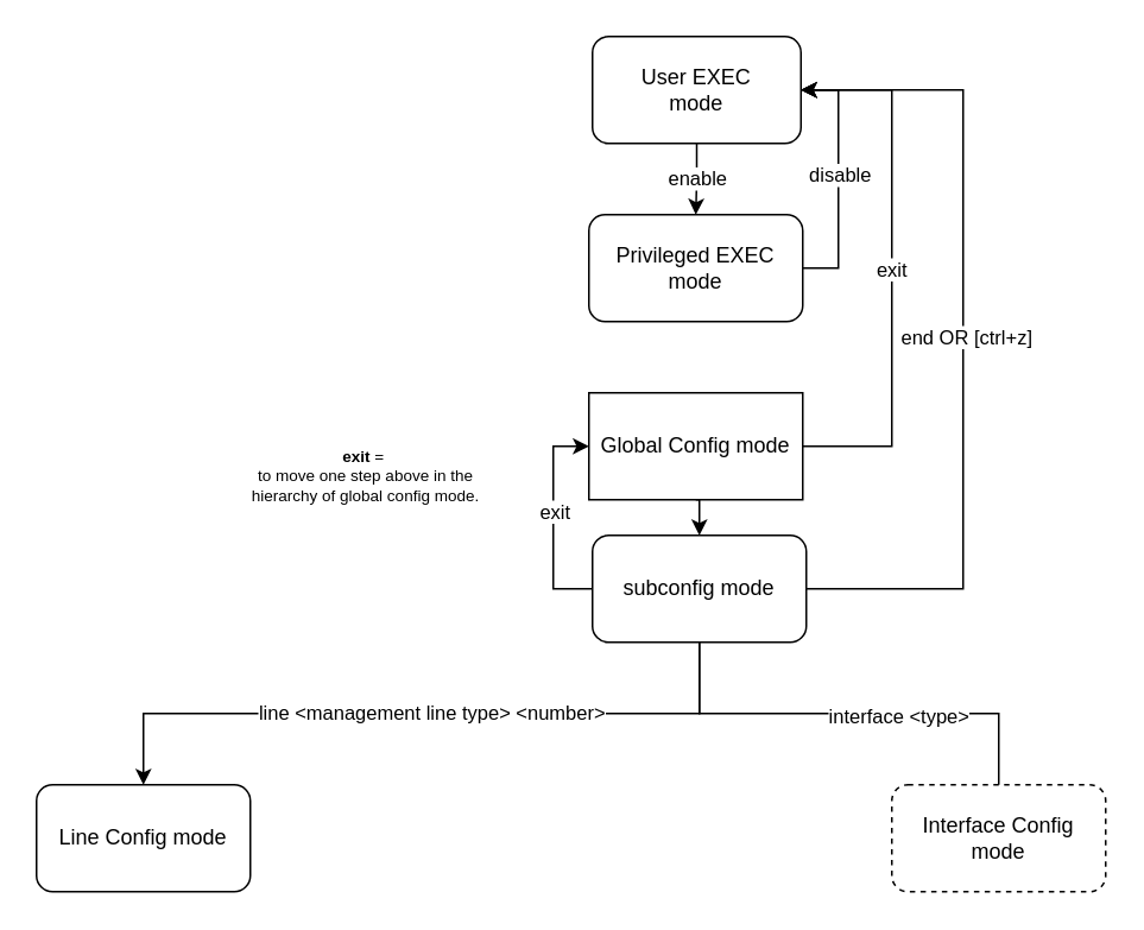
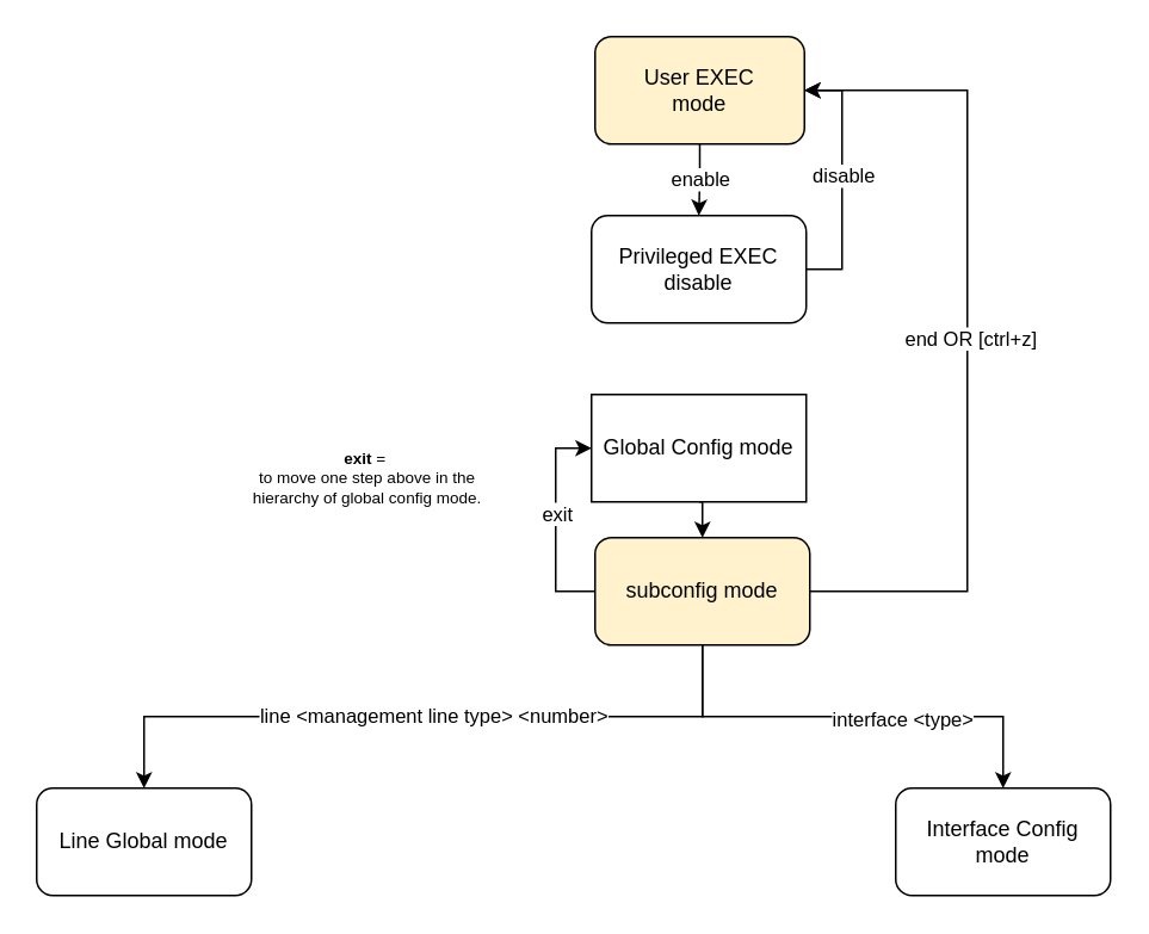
  <mxCell id="0" />
  <mxCell id="1" parent="0" />
  <mxCell id="2" style="edgeStyle=orthogonalEdgeStyle;rounded=0;orthogonalLoop=1;jettySize=auto;html=1;exitX=0.5;exitY=1;exitDx=0;exitDy=0;entryX=0.5;entryY=0;entryDx=0;entryDy=0;" edge="1" parent="1" source="4" target="7"><mxGeometry relative="1" as="geometry" /></mxCell>
  <mxCell id="3" value="enable" style="edgeLabel;html=1;align=center;verticalAlign=middle;resizable=0;points=[];" vertex="1" connectable="0" parent="2"><mxGeometry x="-0.052" relative="1" as="geometry"><mxPoint as="offset" /></mxGeometry></mxCell>
- <mxCell id="4" value="User EXEC&lt;div&gt;mode&lt;/div&gt;" style="rounded=1;whiteSpace=wrap;html=1;" vertex="1" parent="1"><mxGeometry x="332" y="20" width="117" height="60" as="geometry" /></mxCell>
+ <mxCell id="4" value="User EXEC&lt;div&gt;mode&lt;/div&gt;" style="rounded=1;whiteSpace=wrap;html=1;fillColor=#fff2cc;" vertex="1" parent="1"><mxGeometry x="332" y="20" width="117" height="60" as="geometry" /></mxCell>
  <mxCell id="5" style="edgeStyle=orthogonalEdgeStyle;rounded=0;orthogonalLoop=1;jettySize=auto;html=1;exitX=1;exitY=0.5;exitDx=0;exitDy=0;entryX=1;entryY=0.5;entryDx=0;entryDy=0;" edge="1" parent="1" source="7" target="4"><mxGeometry relative="1" as="geometry" /></mxCell>
  <mxCell id="6" value="disable" style="edgeLabel;html=1;align=center;verticalAlign=middle;resizable=0;points=[];" vertex="1" connectable="0" parent="5"><mxGeometry x="0.038" relative="1" as="geometry"><mxPoint as="offset" /></mxGeometry></mxCell>
- <mxCell id="7" value="Privileged EXEC&lt;div&gt;&lt;span style=&quot;background-color: initial;&quot;&gt;mode&lt;/span&gt;&lt;/div&gt;" style="rounded=1;whiteSpace=wrap;html=1;" vertex="1" parent="1"><mxGeometry x="330" y="120" width="120" height="60" as="geometry" /></mxCell>
- <mxCell id="8" value="Line Config mode" style="rounded=1;whiteSpace=wrap;html=1;" vertex="1" parent="1"><mxGeometry x="20" y="440" width="120" height="60" as="geometry" /></mxCell>
- <mxCell id="9" value="Interface Config mode" style="rounded=1;whiteSpace=wrap;html=1;dashed=1;" vertex="1" parent="1"><mxGeometry x="500" y="440" width="120" height="60" as="geometry" /></mxCell>
+ <mxCell id="7" value="Privileged EXEC&lt;div&gt;&lt;span style=&quot;background-color: initial;&quot;&gt;disable&lt;/span&gt;&lt;/div&gt;" style="rounded=1;whiteSpace=wrap;html=1;" vertex="1" parent="1"><mxGeometry x="330" y="120" width="120" height="60" as="geometry" /></mxCell>
+ <mxCell id="8" value="Line Global mode" style="rounded=1;whiteSpace=wrap;html=1;" vertex="1" parent="1"><mxGeometry x="20" y="440" width="120" height="60" as="geometry" /></mxCell>
+ <mxCell id="9" value="Interface Config mode" style="rounded=1;whiteSpace=wrap;html=1;" vertex="1" parent="1"><mxGeometry x="500" y="440" width="120" height="60" as="geometry" /></mxCell>
  <mxCell id="10" style="edgeStyle=orthogonalEdgeStyle;rounded=0;orthogonalLoop=1;jettySize=auto;html=1;exitX=0.5;exitY=1;exitDx=0;exitDy=0;entryX=0.5;entryY=0;entryDx=0;entryDy=0;" edge="1" parent="1" source="13" target="22"><mxGeometry relative="1" as="geometry" /></mxCell>
- <mxCell id="11" style="edgeStyle=orthogonalEdgeStyle;rounded=0;orthogonalLoop=1;jettySize=auto;html=1;exitX=1;exitY=0.5;exitDx=0;exitDy=0;entryX=1;entryY=0.5;entryDx=0;entryDy=0;" edge="1" parent="1" source="13" target="4"><mxGeometry relative="1" as="geometry"><Array as="points"><mxPoint x="500" y="250" /><mxPoint x="500" y="50" /></Array></mxGeometry></mxCell>
- <mxCell id="12" value="exit" style="edgeLabel;html=1;align=center;verticalAlign=middle;resizable=0;points=[];" vertex="1" connectable="0" parent="11"><mxGeometry x="-0.006" y="1" relative="1" as="geometry"><mxPoint as="offset" /></mxGeometry></mxCell>
  <mxCell id="13" value="Global Config mode" style="whiteSpace=wrap;html=1;rounded=0;" vertex="1" parent="1"><mxGeometry x="330" y="220" width="120" height="60" as="geometry" /></mxCell>
  <mxCell id="14" style="edgeStyle=orthogonalEdgeStyle;rounded=0;orthogonalLoop=1;jettySize=auto;html=1;exitX=0.5;exitY=1;exitDx=0;exitDy=0;entryX=0.5;entryY=0;entryDx=0;entryDy=0;" edge="1" parent="1" source="22" target="8"><mxGeometry relative="1" as="geometry" /></mxCell>
  <mxCell id="15" value="line &amp;lt;management line type&amp;gt; &amp;lt;number&amp;gt;" style="edgeLabel;html=1;align=center;verticalAlign=middle;resizable=0;points=[];" vertex="1" connectable="0" parent="14"><mxGeometry x="-0.023" y="-1" relative="1" as="geometry"><mxPoint as="offset" /></mxGeometry></mxCell>
- <mxCell id="16" style="edgeStyle=orthogonalEdgeStyle;rounded=0;orthogonalLoop=1;jettySize=auto;html=1;exitX=0.5;exitY=1;exitDx=0;exitDy=0;entryX=0.5;entryY=0;entryDx=0;entryDy=0;endArrow=none;" edge="1" parent="1" source="22" target="9"><mxGeometry relative="1" as="geometry" /></mxCell>
+ <mxCell id="16" style="edgeStyle=orthogonalEdgeStyle;rounded=0;orthogonalLoop=1;jettySize=auto;html=1;exitX=0.5;exitY=1;exitDx=0;exitDy=0;entryX=0.5;entryY=0;entryDx=0;entryDy=0;" edge="1" parent="1" source="22" target="9"><mxGeometry relative="1" as="geometry" /></mxCell>
  <mxCell id="17" value="interface &amp;lt;type&amp;gt;" style="edgeLabel;html=1;align=center;verticalAlign=middle;resizable=0;points=[];" vertex="1" connectable="0" parent="16"><mxGeometry x="0.215" y="-1" relative="1" as="geometry"><mxPoint as="offset" /></mxGeometry></mxCell>
  <mxCell id="18" style="edgeStyle=orthogonalEdgeStyle;rounded=0;orthogonalLoop=1;jettySize=auto;html=1;exitX=1;exitY=0.5;exitDx=0;exitDy=0;entryX=1;entryY=0.5;entryDx=0;entryDy=0;" edge="1" parent="1" source="22" target="4"><mxGeometry relative="1" as="geometry"><Array as="points"><mxPoint x="540" y="330" /><mxPoint x="540" y="50" /></Array></mxGeometry></mxCell>
  <mxCell id="19" value="end OR [ctrl+z]" style="edgeLabel;html=1;align=center;verticalAlign=middle;resizable=0;points=[];" vertex="1" connectable="0" parent="18"><mxGeometry x="0.002" y="-1" relative="1" as="geometry"><mxPoint as="offset" /></mxGeometry></mxCell>
  <mxCell id="20" style="edgeStyle=orthogonalEdgeStyle;rounded=0;orthogonalLoop=1;jettySize=auto;html=1;exitX=0;exitY=0.5;exitDx=0;exitDy=0;entryX=0;entryY=0.5;entryDx=0;entryDy=0;" edge="1" parent="1" source="22" target="13"><mxGeometry relative="1" as="geometry" /></mxCell>
  <mxCell id="21" value="exit" style="edgeLabel;html=1;align=center;verticalAlign=middle;resizable=0;points=[];" vertex="1" connectable="0" parent="20"><mxGeometry x="0.079" relative="1" as="geometry"><mxPoint as="offset" /></mxGeometry></mxCell>
- <mxCell id="22" value="subconfig mode" style="rounded=1;whiteSpace=wrap;html=1;glass=0;" vertex="1" parent="1"><mxGeometry x="332" y="300" width="120" height="60" as="geometry" /></mxCell>
+ <mxCell id="22" value="subconfig mode" style="rounded=1;whiteSpace=wrap;html=1;glass=0;fillColor=#fff2cc;" vertex="1" parent="1"><mxGeometry x="332" y="300" width="120" height="60" as="geometry" /></mxCell>
  <mxCell id="23" value="&lt;font style=&quot;font-size: 9px;&quot;&gt;&lt;b&gt;exit&lt;/b&gt; =&amp;nbsp;&lt;/font&gt;&lt;div style=&quot;font-size: 9px;&quot;&gt;&lt;font style=&quot;font-size: 9px;&quot;&gt;to move one step above in the hierarchy of global config mode.&lt;/font&gt;&lt;/div&gt;" style="text;html=1;align=center;verticalAlign=middle;whiteSpace=wrap;rounded=0;" vertex="1" parent="1"><mxGeometry x="130" y="250" width="150" height="30" as="geometry" /></mxCell>
